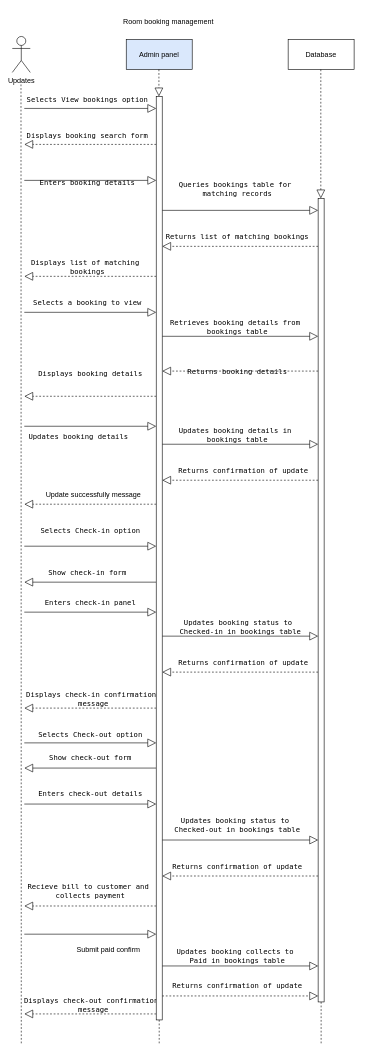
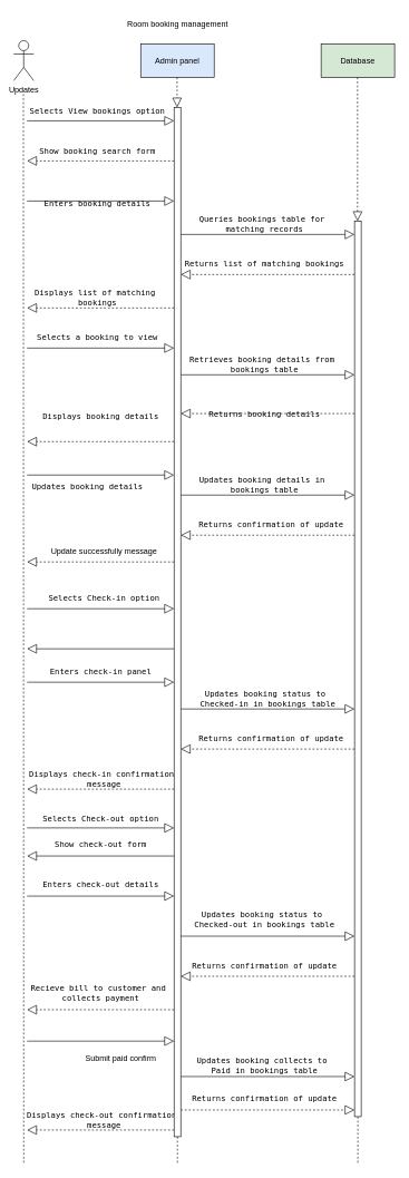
  <mxCell id="0" />
  <mxCell id="1" parent="0" />
  <mxCell id="2" value="Updates" style="shape=umlActor;verticalLabelPosition=bottom;verticalAlign=top;html=1;outlineConnect=0;" parent="1" vertex="1"><mxGeometry x="20" y="60" width="30" height="60" as="geometry" /></mxCell>
- <mxCell id="3" value="Database" style="html=1;whiteSpace=wrap;" parent="1" vertex="1"><mxGeometry x="480" y="65" width="110" height="50" as="geometry" /></mxCell>
+ <mxCell id="3" value="Database" style="html=1;whiteSpace=wrap;fillColor=#d5e8d4;" parent="1" vertex="1"><mxGeometry x="480" y="65" width="110" height="50" as="geometry" /></mxCell>
  <mxCell id="4" value="Admin panel" style="html=1;whiteSpace=wrap;fillColor=#dae8fc;" parent="1" vertex="1"><mxGeometry x="210" y="65" width="110" height="50" as="geometry" /></mxCell>
  <mxCell id="5" value="" style="endArrow=none;dashed=1;endFill=0;endSize=12;html=1;rounded=0;" parent="1" edge="1"><mxGeometry width="160" relative="1" as="geometry"><mxPoint x="34.5" y="140" as="sourcePoint" /><mxPoint x="35" y="1740" as="targetPoint" /></mxGeometry></mxCell>
  <mxCell id="6" value="" style="endArrow=none;dashed=1;endFill=0;endSize=12;html=1;rounded=0;" parent="1" source="69" edge="1"><mxGeometry width="160" relative="1" as="geometry"><mxPoint x="264.5" y="115" as="sourcePoint" /><mxPoint x="265" y="1740" as="targetPoint" /></mxGeometry></mxCell>
  <mxCell id="7" value="" style="endArrow=none;dashed=1;endFill=0;endSize=12;html=1;rounded=0;" parent="1" source="71" edge="1"><mxGeometry width="160" relative="1" as="geometry"><mxPoint x="534.5" y="115" as="sourcePoint" /><mxPoint x="535" y="1740" as="targetPoint" /></mxGeometry></mxCell>
  <mxCell id="8" value="&lt;pre&gt;&lt;code class=&quot;!whitespace-pre hljs language-sql&quot;&gt;Selects View bookings option&lt;/code&gt;&lt;/pre&gt;" style="text;html=1;align=center;verticalAlign=middle;resizable=0;points=[];autosize=1;strokeColor=none;fillColor=none;" parent="1" vertex="1"><mxGeometry x="35" y="140" width="220" height="50" as="geometry" /></mxCell>
- <mxCell id="9" value="&lt;pre&gt;&lt;code class=&quot;!whitespace-pre hljs language-sql&quot;&gt;Displays booking search form&lt;/code&gt;&lt;/pre&gt;" style="text;html=1;align=center;verticalAlign=middle;resizable=0;points=[];autosize=1;strokeColor=none;fillColor=none;" parent="1" vertex="1"><mxGeometry x="50" y="200" width="190" height="50" as="geometry" /></mxCell>
+ <mxCell id="9" value="&lt;pre&gt;&lt;code class=&quot;!whitespace-pre hljs language-sql&quot;&gt;Show booking search form&lt;/code&gt;&lt;/pre&gt;" style="text;html=1;align=center;verticalAlign=middle;resizable=0;points=[];autosize=1;strokeColor=none;fillColor=none;" parent="1" vertex="1"><mxGeometry x="50" y="200" width="190" height="50" as="geometry" /></mxCell>
  <mxCell id="10" value="&lt;pre&gt;&lt;code class=&quot;!whitespace-pre hljs language-sql&quot;&gt;Enters booking details&lt;/code&gt;&lt;/pre&gt;" style="text;html=1;align=center;verticalAlign=middle;resizable=0;points=[];autosize=1;strokeColor=none;fillColor=none;" parent="1" vertex="1"><mxGeometry x="55" y="280" width="180" height="50" as="geometry" /></mxCell>
- <mxCell id="11" value="&lt;pre&gt;&lt;code class=&quot;!whitespace-pre hljs language-sql&quot;&gt;Queries bookings table &lt;span class=&quot;hljs-keyword&quot;&gt;for&lt;/span&gt; &lt;br&gt;matching records&lt;/code&gt;&lt;/pre&gt;" style="text;html=1;align=center;verticalAlign=middle;resizable=0;points=[];autosize=1;strokeColor=none;fillColor=none;" parent="1" vertex="1"><mxGeometry x="290" y="280" width="210" height="70" as="geometry" /></mxCell>
+ <mxCell id="11" value="&lt;pre&gt;&lt;code class=&quot;!whitespace-pre hljs language-sql&quot;&gt;Queries bookings table &lt;span class=&quot;hljs-keyword&quot;&gt;for&lt;/span&gt; &lt;br&gt;matching records&lt;/code&gt;&lt;/pre&gt;" style="text;html=1;align=center;verticalAlign=middle;resizable=0;points=[];autosize=1;strokeColor=none;fillColor=none;" parent="1" vertex="1"><mxGeometry x="290" y="300" width="210" height="70" as="geometry" /></mxCell>
  <mxCell id="12" value="&lt;pre&gt;&lt;code class=&quot;!whitespace-pre hljs language-sql&quot;&gt;Returns list &lt;span class=&quot;hljs-keyword&quot;&gt;of&lt;/span&gt; matching bookings&lt;/code&gt;&lt;/pre&gt;" style="text;html=1;align=center;verticalAlign=middle;resizable=0;points=[];autosize=1;strokeColor=none;fillColor=none;" parent="1" vertex="1"><mxGeometry x="270" y="370" width="250" height="50" as="geometry" /></mxCell>
  <mxCell id="13" value="&lt;pre&gt;&lt;code class=&quot;!whitespace-pre hljs language-sql&quot;&gt;Displays list of matching &lt;br&gt;bookings&lt;/code&gt;&lt;/pre&gt;" style="text;html=1;align=center;verticalAlign=middle;resizable=0;points=[];autosize=1;strokeColor=none;fillColor=none;" parent="1" vertex="1"><mxGeometry x="40" y="410" width="210" height="70" as="geometry" /></mxCell>
  <mxCell id="14" value="&lt;pre&gt;&lt;code class=&quot;!whitespace-pre hljs language-sql&quot;&gt;Selects a booking to &lt;span class=&quot;hljs-keyword&quot;&gt;view&lt;/span&gt;&lt;/code&gt;&lt;/pre&gt;" style="text;html=1;align=center;verticalAlign=middle;resizable=0;points=[];autosize=1;strokeColor=none;fillColor=none;" parent="1" vertex="1"><mxGeometry x="45" y="480" width="200" height="50" as="geometry" /></mxCell>
  <mxCell id="15" value="&lt;pre&gt;&lt;code class=&quot;!whitespace-pre hljs language-sql&quot;&gt;Retrieves booking details from &lt;br&gt;bookings &lt;span class=&quot;hljs-keyword&quot;&gt;table&lt;/span&gt;&lt;/code&gt;&lt;/pre&gt;" style="text;html=1;align=center;verticalAlign=middle;resizable=0;points=[];autosize=1;strokeColor=none;fillColor=none;" parent="1" vertex="1"><mxGeometry x="275" y="510" width="240" height="70" as="geometry" /></mxCell>
  <mxCell id="16" value="&lt;pre&gt;&lt;code class=&quot;!whitespace-pre hljs language-sql&quot;&gt;Returns booking details&lt;/code&gt;&lt;/pre&gt;" style="text;html=1;align=center;verticalAlign=middle;resizable=0;points=[];autosize=1;strokeColor=none;fillColor=none;" parent="1" vertex="1"><mxGeometry x="305" y="595" width="180" height="50" as="geometry" /></mxCell>
  <mxCell id="17" value="&lt;pre&gt;&lt;code class=&quot;!whitespace-pre hljs language-sql&quot;&gt;Displays booking details&lt;/code&gt;&lt;/pre&gt;" style="text;html=1;align=center;verticalAlign=middle;resizable=0;points=[];autosize=1;strokeColor=none;fillColor=none;" parent="1" vertex="1"><mxGeometry x="55" y="598" width="190" height="50" as="geometry" /></mxCell>
  <mxCell id="18" value="&lt;pre&gt;&lt;code class=&quot;!whitespace-pre hljs language-sql&quot;&gt;Updates booking details&lt;/code&gt;&lt;/pre&gt;" style="text;html=1;align=center;verticalAlign=middle;resizable=0;points=[];autosize=1;strokeColor=none;fillColor=none;" parent="1" vertex="1"><mxGeometry x="40" y="703" width="180" height="50" as="geometry" /></mxCell>
  <mxCell id="19" value="&lt;pre&gt;&lt;code class=&quot;!whitespace-pre hljs language-sql&quot;&gt;Updates booking details in &lt;br&gt;bookings &lt;span class=&quot;hljs-keyword&quot;&gt;table&lt;/span&gt;&lt;/code&gt;&lt;/pre&gt;" style="text;html=1;align=center;verticalAlign=middle;resizable=0;points=[];autosize=1;strokeColor=none;fillColor=none;" parent="1" vertex="1"><mxGeometry x="290" y="690" width="210" height="70" as="geometry" /></mxCell>
  <mxCell id="20" value="&lt;pre&gt;&lt;code class=&quot;!whitespace-pre hljs language-sql&quot;&gt;Returns confirmation &lt;span class=&quot;hljs-keyword&quot;&gt;of&lt;/span&gt; &lt;span class=&quot;hljs-keyword&quot;&gt;update&lt;/span&gt;&lt;/code&gt;&lt;/pre&gt;" style="text;html=1;align=center;verticalAlign=middle;resizable=0;points=[];autosize=1;strokeColor=none;fillColor=none;" parent="1" vertex="1"><mxGeometry x="290" y="760" width="230" height="50" as="geometry" /></mxCell>
  <mxCell id="21" value="Update successfully message" style="text;html=1;align=center;verticalAlign=middle;resizable=0;points=[];autosize=1;strokeColor=none;fillColor=none;" parent="1" vertex="1"><mxGeometry x="60" y="810" width="190" height="30" as="geometry" /></mxCell>
- <mxCell id="22" value="&lt;pre&gt;&lt;code class=&quot;!whitespace-pre hljs language-sql&quot;&gt;Selects Check-in option&lt;br&gt;&lt;/code&gt;&lt;/pre&gt;" style="text;html=1;align=center;verticalAlign=middle;resizable=0;points=[];autosize=1;strokeColor=none;fillColor=none;" parent="1" vertex="1"><mxGeometry x="60" y="860" width="180" height="50" as="geometry" /></mxCell>
- <mxCell id="23" value="&lt;pre&gt;&lt;code class=&quot;!whitespace-pre hljs language-sql&quot;&gt;Show check&lt;span class=&quot;hljs-operator&quot;&gt;-&lt;/span&gt;&lt;span class=&quot;hljs-keyword&quot;&gt;in&lt;/span&gt; form&lt;/code&gt;&lt;/pre&gt;" style="text;html=1;align=center;verticalAlign=middle;resizable=0;points=[];autosize=1;strokeColor=none;fillColor=none;" parent="1" vertex="1"><mxGeometry x="70" y="930" width="150" height="50" as="geometry" /></mxCell>
+ <mxCell id="22" value="&lt;pre&gt;&lt;code class=&quot;!whitespace-pre hljs language-sql&quot;&gt;Selects Check-in option&lt;br&gt;&lt;/code&gt;&lt;/pre&gt;" style="text;html=1;align=center;verticalAlign=middle;resizable=0;points=[];autosize=1;strokeColor=none;fillColor=none;" parent="1" vertex="1"><mxGeometry x="65" y="870" width="180" height="50" as="geometry" /></mxCell>
  <mxCell id="24" value="&lt;pre&gt;&lt;code class=&quot;!whitespace-pre hljs language-sql&quot;&gt;Enters check&lt;span class=&quot;hljs-operator&quot;&gt;-&lt;/span&gt;&lt;span class=&quot;hljs-keyword&quot;&gt;in&lt;/span&gt; panel&lt;/code&gt;&lt;/pre&gt;" style="text;html=1;align=center;verticalAlign=middle;resizable=0;points=[];autosize=1;strokeColor=none;fillColor=none;" parent="1" vertex="1"><mxGeometry x="60" y="980" width="180" height="50" as="geometry" /></mxCell>
  <mxCell id="25" value="&lt;pre&gt;&lt;code class=&quot;!whitespace-pre hljs language-sql&quot;&gt;Updates booking status to &lt;br&gt;Checked-in &lt;span class=&quot;hljs-keyword&quot;&gt;in&lt;/span&gt; bookings &lt;span class=&quot;hljs-keyword&quot;&gt;table&lt;/span&gt;&lt;/code&gt;&lt;/pre&gt;" style="text;html=1;align=center;verticalAlign=middle;resizable=0;points=[];autosize=1;strokeColor=none;fillColor=none;" parent="1" vertex="1"><mxGeometry x="290" y="1010" width="220" height="70" as="geometry" /></mxCell>
  <mxCell id="26" value="&lt;pre&gt;&lt;code class=&quot;!whitespace-pre hljs language-sql&quot;&gt;Returns confirmation &lt;span class=&quot;hljs-keyword&quot;&gt;of&lt;/span&gt; &lt;span class=&quot;hljs-keyword&quot;&gt;update&lt;/span&gt;&lt;/code&gt;&lt;/pre&gt;" style="text;html=1;align=center;verticalAlign=middle;resizable=0;points=[];autosize=1;strokeColor=none;fillColor=none;" parent="1" vertex="1"><mxGeometry x="290" y="1080" width="230" height="50" as="geometry" /></mxCell>
  <mxCell id="27" value="&lt;pre&gt;&lt;code class=&quot;!whitespace-pre hljs language-sql&quot;&gt;Displays check&lt;span class=&quot;hljs-operator&quot;&gt;-&lt;/span&gt;&lt;span class=&quot;hljs-keyword&quot;&gt;in&lt;/span&gt; confirmation &lt;br&gt;message&lt;/code&gt;&lt;/pre&gt;" style="text;html=1;align=center;verticalAlign=middle;resizable=0;points=[];autosize=1;strokeColor=none;fillColor=none;" parent="1" vertex="1"><mxGeometry x="35" y="1130" width="240" height="70" as="geometry" /></mxCell>
  <mxCell id="28" value="&lt;pre&gt;&lt;code class=&quot;!whitespace-pre hljs language-sql&quot;&gt;Selects Check-out option&lt;/code&gt;&lt;/pre&gt;" style="text;html=1;align=center;verticalAlign=middle;resizable=0;points=[];autosize=1;strokeColor=none;fillColor=none;" parent="1" vertex="1"><mxGeometry x="55" y="1200" width="190" height="50" as="geometry" /></mxCell>
  <mxCell id="29" value="&lt;pre&gt;&lt;code class=&quot;!whitespace-pre hljs language-sql&quot;&gt;Show check&lt;span class=&quot;hljs-operator&quot;&gt;-&lt;/span&gt;&lt;span class=&quot;hljs-keyword&quot;&gt;out&lt;/span&gt; form&lt;/code&gt;&lt;/pre&gt;" style="text;html=1;align=center;verticalAlign=middle;resizable=0;points=[];autosize=1;strokeColor=none;fillColor=none;" parent="1" vertex="1"><mxGeometry x="70" y="1238" width="160" height="50" as="geometry" /></mxCell>
  <mxCell id="30" value="&lt;pre&gt;&lt;code class=&quot;!whitespace-pre hljs language-sql&quot;&gt;Enters check&lt;span class=&quot;hljs-operator&quot;&gt;-&lt;/span&gt;&lt;span class=&quot;hljs-keyword&quot;&gt;out&lt;/span&gt; details&lt;/code&gt;&lt;/pre&gt;" style="text;html=1;align=center;verticalAlign=middle;resizable=0;points=[];autosize=1;strokeColor=none;fillColor=none;" parent="1" vertex="1"><mxGeometry x="55" y="1298" width="190" height="50" as="geometry" /></mxCell>
  <mxCell id="31" value="&lt;pre&gt;&lt;code class=&quot;!whitespace-pre hljs language-sql&quot;&gt;Updates booking status to &lt;br&gt;Checked-out &lt;span class=&quot;hljs-keyword&quot;&gt;in&lt;/span&gt; bookings &lt;span class=&quot;hljs-keyword&quot;&gt;table&lt;/span&gt;&lt;/code&gt;&lt;/pre&gt;" style="text;html=1;align=center;verticalAlign=middle;resizable=0;points=[];autosize=1;strokeColor=none;fillColor=none;" parent="1" vertex="1"><mxGeometry x="280" y="1340" width="230" height="70" as="geometry" /></mxCell>
  <mxCell id="32" value="&lt;pre&gt;&lt;code class=&quot;!whitespace-pre hljs language-sql&quot;&gt;Returns confirmation &lt;span class=&quot;hljs-keyword&quot;&gt;of&lt;/span&gt; &lt;span class=&quot;hljs-keyword&quot;&gt;update&lt;/span&gt;&lt;/code&gt;&lt;/pre&gt;" style="text;html=1;align=center;verticalAlign=middle;resizable=0;points=[];autosize=1;strokeColor=none;fillColor=none;" parent="1" vertex="1"><mxGeometry x="280" y="1420" width="230" height="50" as="geometry" /></mxCell>
  <mxCell id="33" value="&lt;pre&gt;&lt;code class=&quot;!whitespace-pre hljs language-sql&quot;&gt;Recieve bill to customer &lt;span class=&quot;hljs-keyword&quot;&gt;and&lt;/span&gt; &lt;br&gt;collects payment&lt;/code&gt;&lt;/pre&gt;" style="text;html=1;align=center;verticalAlign=middle;resizable=0;points=[];autosize=1;strokeColor=none;fillColor=none;" parent="1" vertex="1"><mxGeometry x="35" y="1450" width="230" height="70" as="geometry" /></mxCell>
  <mxCell id="34" value="Submit paid confirm" style="text;html=1;align=center;verticalAlign=middle;resizable=0;points=[];autosize=1;strokeColor=none;fillColor=none;" parent="1" vertex="1"><mxGeometry x="115" y="1568" width="130" height="30" as="geometry" /></mxCell>
  <mxCell id="35" value="&lt;pre&gt;&lt;code class=&quot;!whitespace-pre hljs language-sql&quot;&gt;Updates booking collects to &lt;br&gt;Paid &lt;span class=&quot;hljs-keyword&quot;&gt;in&lt;/span&gt; bookings &lt;span class=&quot;hljs-keyword&quot;&gt;table&lt;/span&gt;&lt;/code&gt;&lt;/pre&gt;" style="text;html=1;align=center;verticalAlign=middle;resizable=0;points=[];autosize=1;strokeColor=none;fillColor=none;" parent="1" vertex="1"><mxGeometry x="290" y="1558" width="210" height="70" as="geometry" /></mxCell>
  <mxCell id="36" value="&lt;pre&gt;&lt;code class=&quot;!whitespace-pre hljs language-sql&quot;&gt;Returns confirmation &lt;span class=&quot;hljs-keyword&quot;&gt;of&lt;/span&gt; &lt;span class=&quot;hljs-keyword&quot;&gt;update&lt;/span&gt;&lt;/code&gt;&lt;/pre&gt;" style="text;html=1;align=center;verticalAlign=middle;resizable=0;points=[];autosize=1;strokeColor=none;fillColor=none;" parent="1" vertex="1"><mxGeometry x="280" y="1618" width="230" height="50" as="geometry" /></mxCell>
  <mxCell id="37" value="&lt;pre&gt;&lt;code class=&quot;!whitespace-pre hljs language-sql&quot;&gt;Displays check&lt;span class=&quot;hljs-operator&quot;&gt;-&lt;/span&gt;&lt;span class=&quot;hljs-keyword&quot;&gt;out&lt;/span&gt; confirmation &lt;br&gt;message&lt;/code&gt;&lt;/pre&gt;" style="text;html=1;align=center;verticalAlign=middle;resizable=0;points=[];autosize=1;strokeColor=none;fillColor=none;" parent="1" vertex="1"><mxGeometry x="30" y="1640" width="250" height="70" as="geometry" /></mxCell>
  <mxCell id="38" value="" style="endArrow=block;endFill=0;endSize=12;html=1;rounded=0;" parent="1" edge="1"><mxGeometry width="160" relative="1" as="geometry"><mxPoint x="40" y="180" as="sourcePoint" /><mxPoint x="260" y="180" as="targetPoint" /></mxGeometry></mxCell>
  <mxCell id="39" value="" style="endArrow=block;endFill=0;endSize=12;html=1;rounded=0;" parent="1" edge="1"><mxGeometry width="160" relative="1" as="geometry"><mxPoint x="40" y="300" as="sourcePoint" /><mxPoint x="260" y="300" as="targetPoint" /></mxGeometry></mxCell>
  <mxCell id="40" value="" style="endArrow=block;endFill=0;endSize=12;html=1;rounded=0;dashed=1;" parent="1" edge="1"><mxGeometry width="160" relative="1" as="geometry"><mxPoint x="260" y="240" as="sourcePoint" /><mxPoint x="40" y="240" as="targetPoint" /></mxGeometry></mxCell>
  <mxCell id="41" value="" style="endArrow=block;endFill=0;endSize=12;html=1;rounded=0;dashed=1;" parent="1" edge="1"><mxGeometry width="160" relative="1" as="geometry"><mxPoint x="260" y="460" as="sourcePoint" /><mxPoint x="40" y="460" as="targetPoint" /></mxGeometry></mxCell>
  <mxCell id="42" value="" style="endArrow=block;endFill=0;endSize=12;html=1;rounded=0;" parent="1" edge="1"><mxGeometry width="160" relative="1" as="geometry"><mxPoint x="40" y="520" as="sourcePoint" /><mxPoint x="260" y="520" as="targetPoint" /></mxGeometry></mxCell>
  <mxCell id="43" value="" style="endArrow=block;endFill=0;endSize=12;html=1;rounded=0;dashed=1;" parent="1" edge="1"><mxGeometry width="160" relative="1" as="geometry"><mxPoint x="260" y="660" as="sourcePoint" /><mxPoint x="40" y="660" as="targetPoint" /></mxGeometry></mxCell>
  <mxCell id="44" value="" style="endArrow=block;endFill=0;endSize=12;html=1;rounded=0;" parent="1" edge="1"><mxGeometry width="160" relative="1" as="geometry"><mxPoint x="40" y="710" as="sourcePoint" /><mxPoint x="260" y="710" as="targetPoint" /></mxGeometry></mxCell>
  <mxCell id="45" value="" style="endArrow=block;endFill=0;endSize=12;html=1;rounded=0;dashed=1;" parent="1" edge="1"><mxGeometry width="160" relative="1" as="geometry"><mxPoint x="260" y="840" as="sourcePoint" /><mxPoint x="40" y="840" as="targetPoint" /></mxGeometry></mxCell>
  <mxCell id="46" value="" style="endArrow=block;endFill=0;endSize=12;html=1;rounded=0;" parent="1" edge="1"><mxGeometry width="160" relative="1" as="geometry"><mxPoint x="40" y="910" as="sourcePoint" /><mxPoint x="260" y="910" as="targetPoint" /></mxGeometry></mxCell>
  <mxCell id="47" value="" style="endArrow=block;endFill=0;endSize=12;html=1;rounded=0;" parent="1" edge="1"><mxGeometry width="160" relative="1" as="geometry"><mxPoint x="260" y="970" as="sourcePoint" /><mxPoint x="40" y="970" as="targetPoint" /></mxGeometry></mxCell>
  <mxCell id="48" value="" style="endArrow=block;endFill=0;endSize=12;html=1;rounded=0;" parent="1" edge="1"><mxGeometry width="160" relative="1" as="geometry"><mxPoint x="40" y="1020" as="sourcePoint" /><mxPoint x="260" y="1020" as="targetPoint" /></mxGeometry></mxCell>
  <mxCell id="49" value="" style="endArrow=block;endFill=0;endSize=12;html=1;rounded=0;dashed=1;" parent="1" edge="1"><mxGeometry width="160" relative="1" as="geometry"><mxPoint x="260" y="1180" as="sourcePoint" /><mxPoint x="40" y="1180" as="targetPoint" /></mxGeometry></mxCell>
  <mxCell id="50" value="" style="endArrow=block;endFill=0;endSize=12;html=1;rounded=0;" parent="1" edge="1"><mxGeometry width="160" relative="1" as="geometry"><mxPoint x="40" y="1238" as="sourcePoint" /><mxPoint x="260" y="1238" as="targetPoint" /></mxGeometry></mxCell>
  <mxCell id="51" value="" style="endArrow=block;endFill=0;endSize=12;html=1;rounded=0;" parent="1" edge="1"><mxGeometry width="160" relative="1" as="geometry"><mxPoint x="260" y="1280" as="sourcePoint" /><mxPoint x="40" y="1280" as="targetPoint" /></mxGeometry></mxCell>
  <mxCell id="52" value="" style="endArrow=block;endFill=0;endSize=12;html=1;rounded=0;" parent="1" edge="1"><mxGeometry width="160" relative="1" as="geometry"><mxPoint x="40" y="1340" as="sourcePoint" /><mxPoint x="260" y="1340" as="targetPoint" /></mxGeometry></mxCell>
  <mxCell id="53" value="" style="endArrow=block;endFill=0;endSize=12;html=1;rounded=0;dashed=1;" parent="1" edge="1"><mxGeometry width="160" relative="1" as="geometry"><mxPoint x="260" y="1510" as="sourcePoint" /><mxPoint x="40" y="1510" as="targetPoint" /></mxGeometry></mxCell>
  <mxCell id="54" value="" style="endArrow=block;endFill=0;endSize=12;html=1;rounded=0;" parent="1" edge="1"><mxGeometry width="160" relative="1" as="geometry"><mxPoint x="40" y="1557" as="sourcePoint" /><mxPoint x="260" y="1557" as="targetPoint" /></mxGeometry></mxCell>
  <mxCell id="55" value="" style="endArrow=block;endFill=0;endSize=12;html=1;rounded=0;dashed=1;" parent="1" edge="1"><mxGeometry width="160" relative="1" as="geometry"><mxPoint x="260" y="1690" as="sourcePoint" /><mxPoint x="40" y="1690" as="targetPoint" /></mxGeometry></mxCell>
  <mxCell id="56" value="" style="endArrow=block;endFill=0;endSize=12;html=1;rounded=0;dashed=1;" parent="1" edge="1"><mxGeometry width="160" relative="1" as="geometry"><mxPoint x="530" y="1120" as="sourcePoint" /><mxPoint x="270" y="1120" as="targetPoint" /></mxGeometry></mxCell>
  <mxCell id="57" value="" style="endArrow=block;endFill=0;endSize=12;html=1;rounded=0;" parent="1" edge="1"><mxGeometry width="160" relative="1" as="geometry"><mxPoint x="270" y="1610" as="sourcePoint" /><mxPoint x="530" y="1610" as="targetPoint" /></mxGeometry></mxCell>
  <mxCell id="58" value="" style="endArrow=block;endFill=0;endSize=12;html=1;rounded=0;dashed=1;" parent="1" edge="1"><mxGeometry width="160" relative="1" as="geometry"><mxPoint x="270" y="1660" as="sourcePoint" /><mxPoint x="530" y="1660" as="targetPoint" /></mxGeometry></mxCell>
  <mxCell id="59" value="" style="endArrow=block;endFill=0;endSize=12;html=1;rounded=0;dashed=1;" parent="1" edge="1"><mxGeometry width="160" relative="1" as="geometry"><mxPoint x="530" y="1460" as="sourcePoint" /><mxPoint x="270" y="1460" as="targetPoint" /></mxGeometry></mxCell>
  <mxCell id="60" value="" style="endArrow=block;endFill=0;endSize=12;html=1;rounded=0;" parent="1" edge="1"><mxGeometry width="160" relative="1" as="geometry"><mxPoint x="270" y="1400" as="sourcePoint" /><mxPoint x="530" y="1400" as="targetPoint" /></mxGeometry></mxCell>
  <mxCell id="61" value="" style="endArrow=block;endFill=0;endSize=12;html=1;rounded=0;" parent="1" edge="1"><mxGeometry width="160" relative="1" as="geometry"><mxPoint x="270" y="1060" as="sourcePoint" /><mxPoint x="530" y="1060" as="targetPoint" /></mxGeometry></mxCell>
  <mxCell id="62" value="" style="endArrow=block;endFill=0;endSize=12;html=1;rounded=0;dashed=1;" parent="1" edge="1"><mxGeometry width="160" relative="1" as="geometry"><mxPoint x="530" y="800" as="sourcePoint" /><mxPoint x="270" y="800" as="targetPoint" /></mxGeometry></mxCell>
  <mxCell id="63" value="" style="endArrow=block;endFill=0;endSize=12;html=1;rounded=0;" parent="1" edge="1"><mxGeometry width="160" relative="1" as="geometry"><mxPoint x="270" y="740" as="sourcePoint" /><mxPoint x="530" y="740" as="targetPoint" /></mxGeometry></mxCell>
  <mxCell id="64" value="" style="endArrow=block;endFill=0;endSize=12;html=1;rounded=0;dashed=1;" parent="1" edge="1"><mxGeometry width="160" relative="1" as="geometry"><mxPoint x="530" y="618" as="sourcePoint" /><mxPoint x="270" y="618" as="targetPoint" /></mxGeometry></mxCell>
  <mxCell id="65" value="" style="endArrow=block;endFill=0;endSize=12;html=1;rounded=0;" parent="1" edge="1"><mxGeometry width="160" relative="1" as="geometry"><mxPoint x="270" y="560" as="sourcePoint" /><mxPoint x="530" y="560" as="targetPoint" /></mxGeometry></mxCell>
  <mxCell id="66" value="" style="endArrow=block;endFill=0;endSize=12;html=1;rounded=0;dashed=1;" parent="1" edge="1"><mxGeometry width="160" relative="1" as="geometry"><mxPoint x="530" y="410" as="sourcePoint" /><mxPoint x="270" y="410" as="targetPoint" /></mxGeometry></mxCell>
  <mxCell id="67" value="" style="endArrow=block;endFill=0;endSize=12;html=1;rounded=0;" parent="1" edge="1"><mxGeometry width="160" relative="1" as="geometry"><mxPoint x="270" y="350" as="sourcePoint" /><mxPoint x="530" y="350" as="targetPoint" /></mxGeometry></mxCell>
  <mxCell id="68" value="" style="endArrow=block;dashed=1;endFill=0;endSize=12;html=1;rounded=0;" parent="1" target="69" edge="1"><mxGeometry width="160" relative="1" as="geometry"><mxPoint x="264.5" y="115" as="sourcePoint" /><mxPoint x="265" y="1740" as="targetPoint" /></mxGeometry></mxCell>
  <mxCell id="69" value="" style="html=1;points=[];perimeter=orthogonalPerimeter;outlineConnect=0;targetShapes=umlLifeline;portConstraint=eastwest;newEdgeStyle={&quot;edgeStyle&quot;:&quot;elbowEdgeStyle&quot;,&quot;elbow&quot;:&quot;vertical&quot;,&quot;curved&quot;:0,&quot;rounded&quot;:0};" parent="1" vertex="1"><mxGeometry x="260" y="160" width="10" height="1540" as="geometry" /></mxCell>
  <mxCell id="70" value="" style="endArrow=block;dashed=1;endFill=0;endSize=12;html=1;rounded=0;" parent="1" target="71" edge="1"><mxGeometry width="160" relative="1" as="geometry"><mxPoint x="534.5" y="115" as="sourcePoint" /><mxPoint x="535" y="1740" as="targetPoint" /></mxGeometry></mxCell>
  <mxCell id="71" value="" style="html=1;points=[];perimeter=orthogonalPerimeter;outlineConnect=0;targetShapes=umlLifeline;portConstraint=eastwest;newEdgeStyle={&quot;edgeStyle&quot;:&quot;elbowEdgeStyle&quot;,&quot;elbow&quot;:&quot;vertical&quot;,&quot;curved&quot;:0,&quot;rounded&quot;:0};" parent="1" vertex="1"><mxGeometry x="530" y="330" width="10" height="1340" as="geometry" /></mxCell>
- <mxCell id="72" value="Room booking management" style="text;html=1;align=center;verticalAlign=middle;resizable=0;points=[];autosize=1;strokeColor=none;fillColor=none;" vertex="1" parent="1"><mxGeometry x="190" y="20" width="180" height="30" as="geometry" /></mxCell>
+ <mxCell id="72" value="Room booking management" style="text;html=1;align=center;verticalAlign=middle;resizable=0;points=[];autosize=1;strokeColor=none;fillColor=none;" vertex="1" parent="1"><mxGeometry x="175" width="180" height="30" as="geometry" y="20" /></mxCell>
